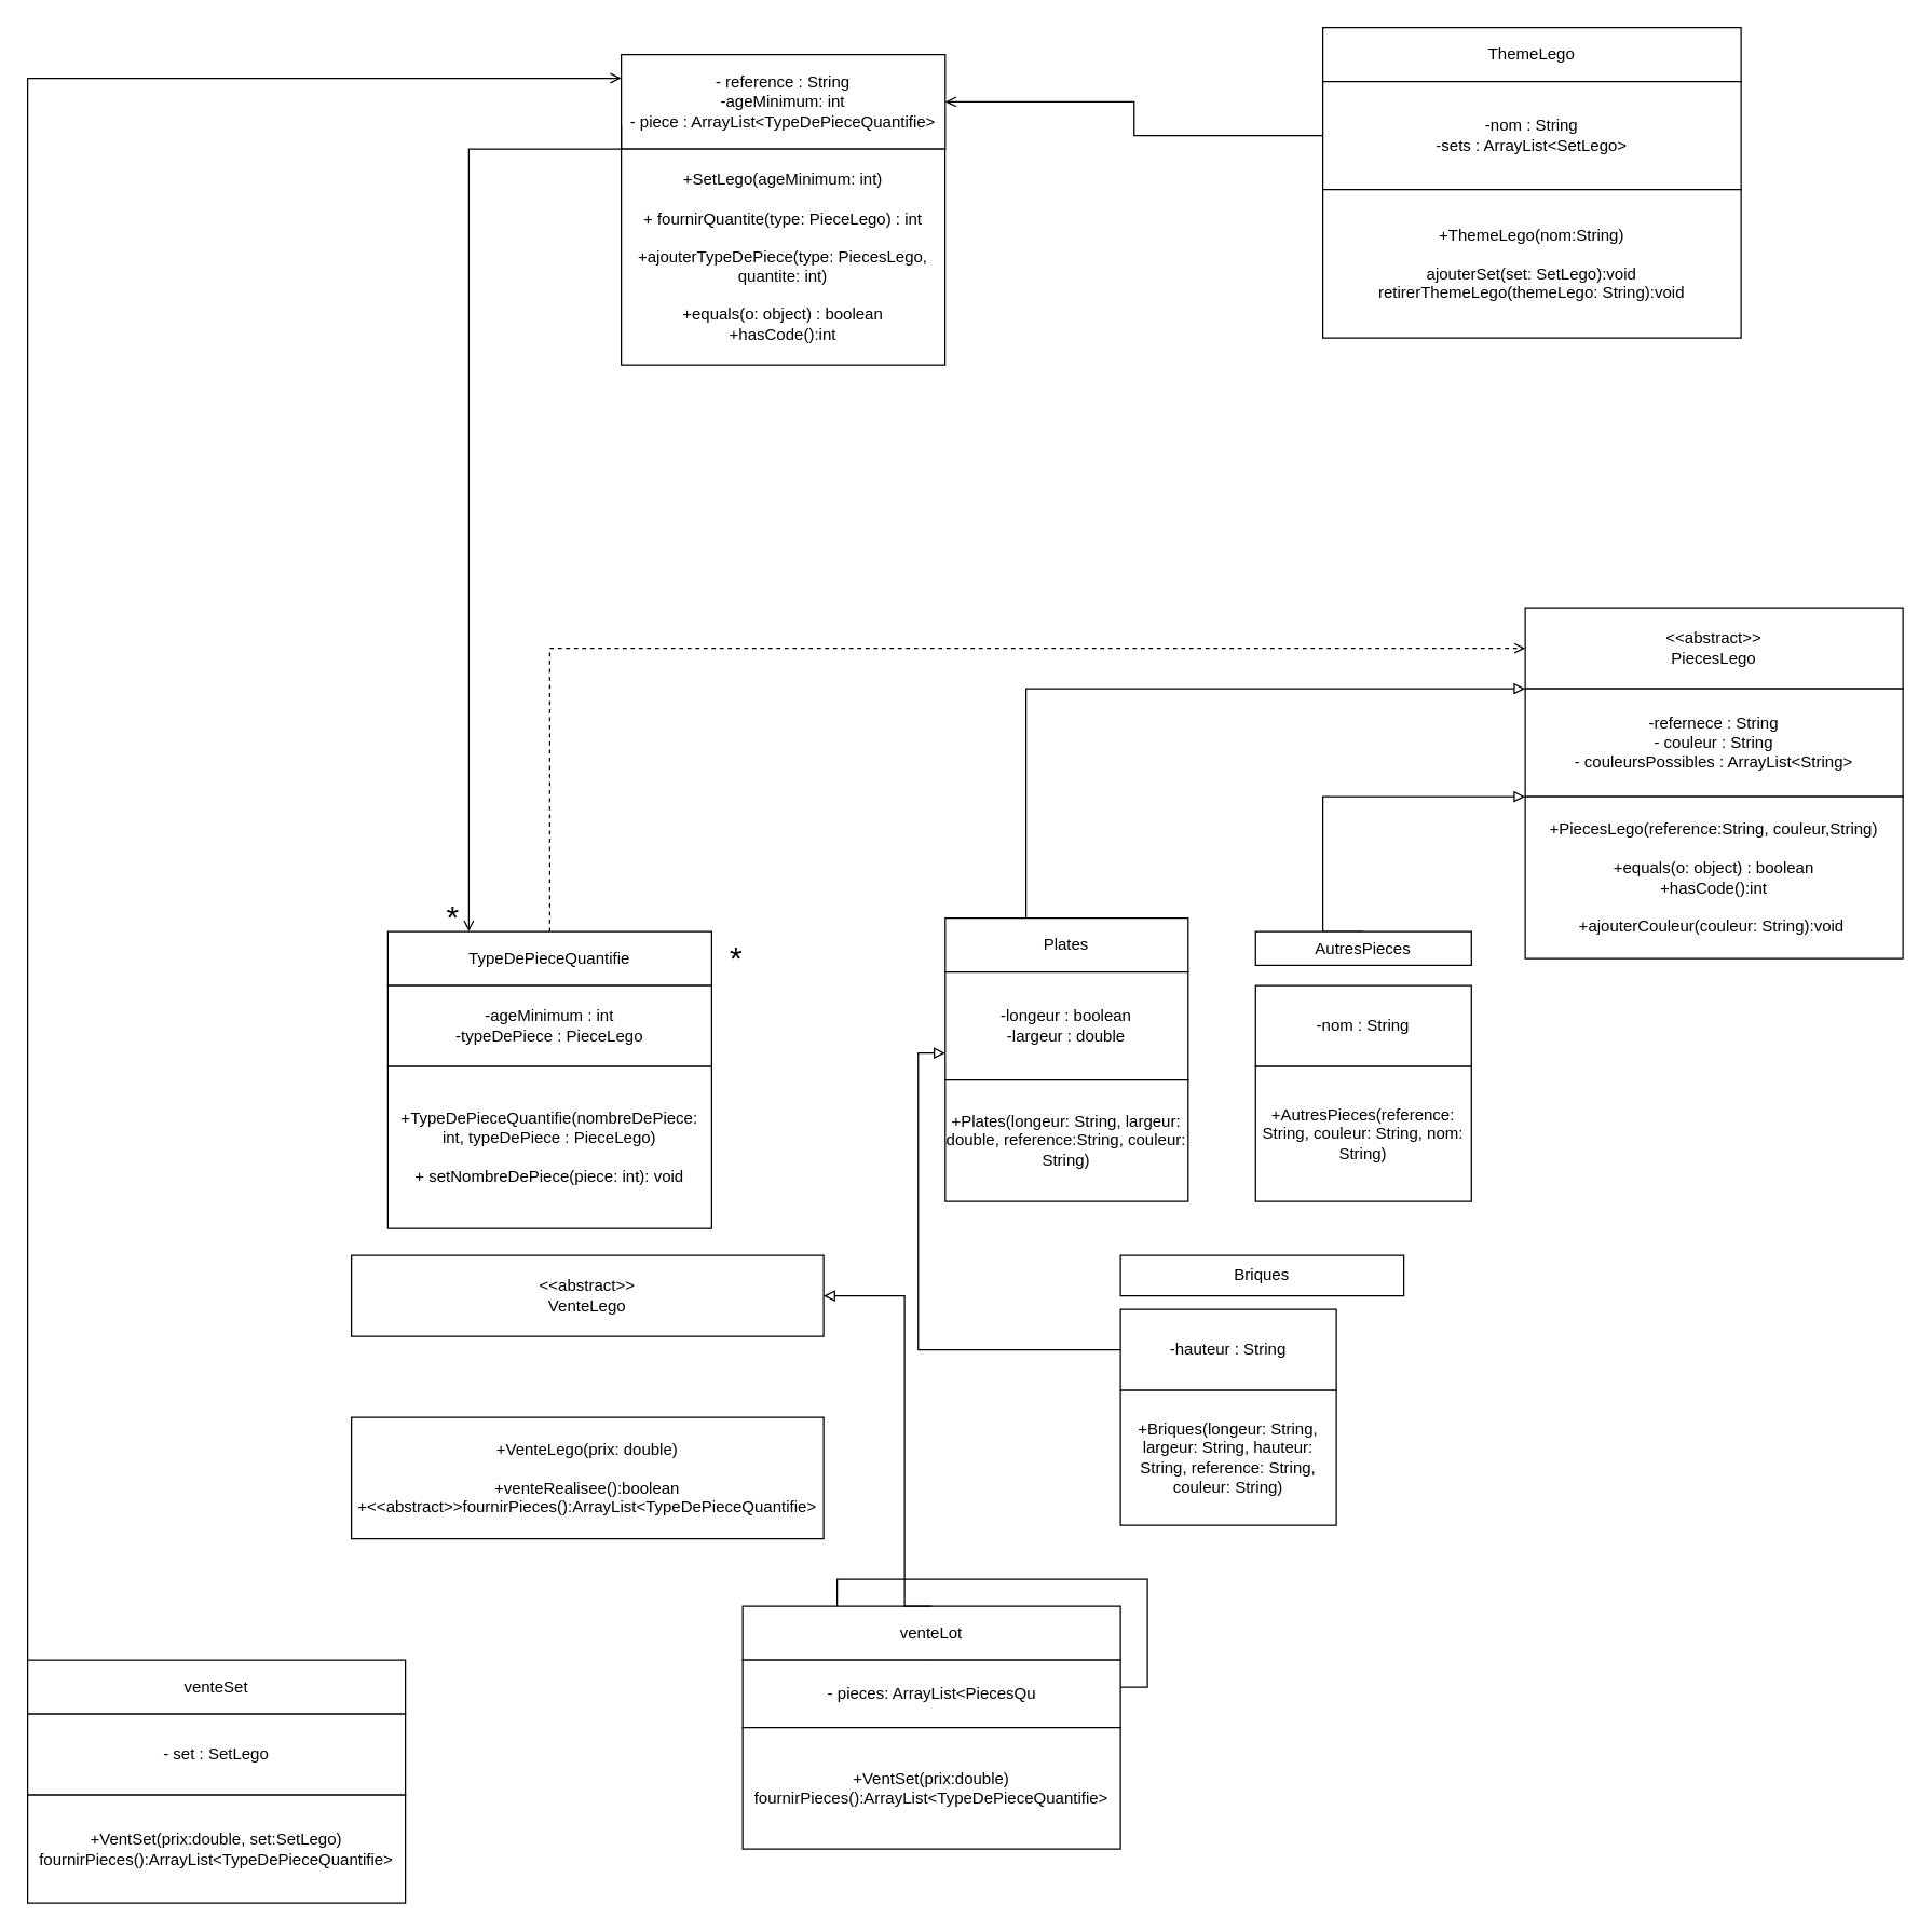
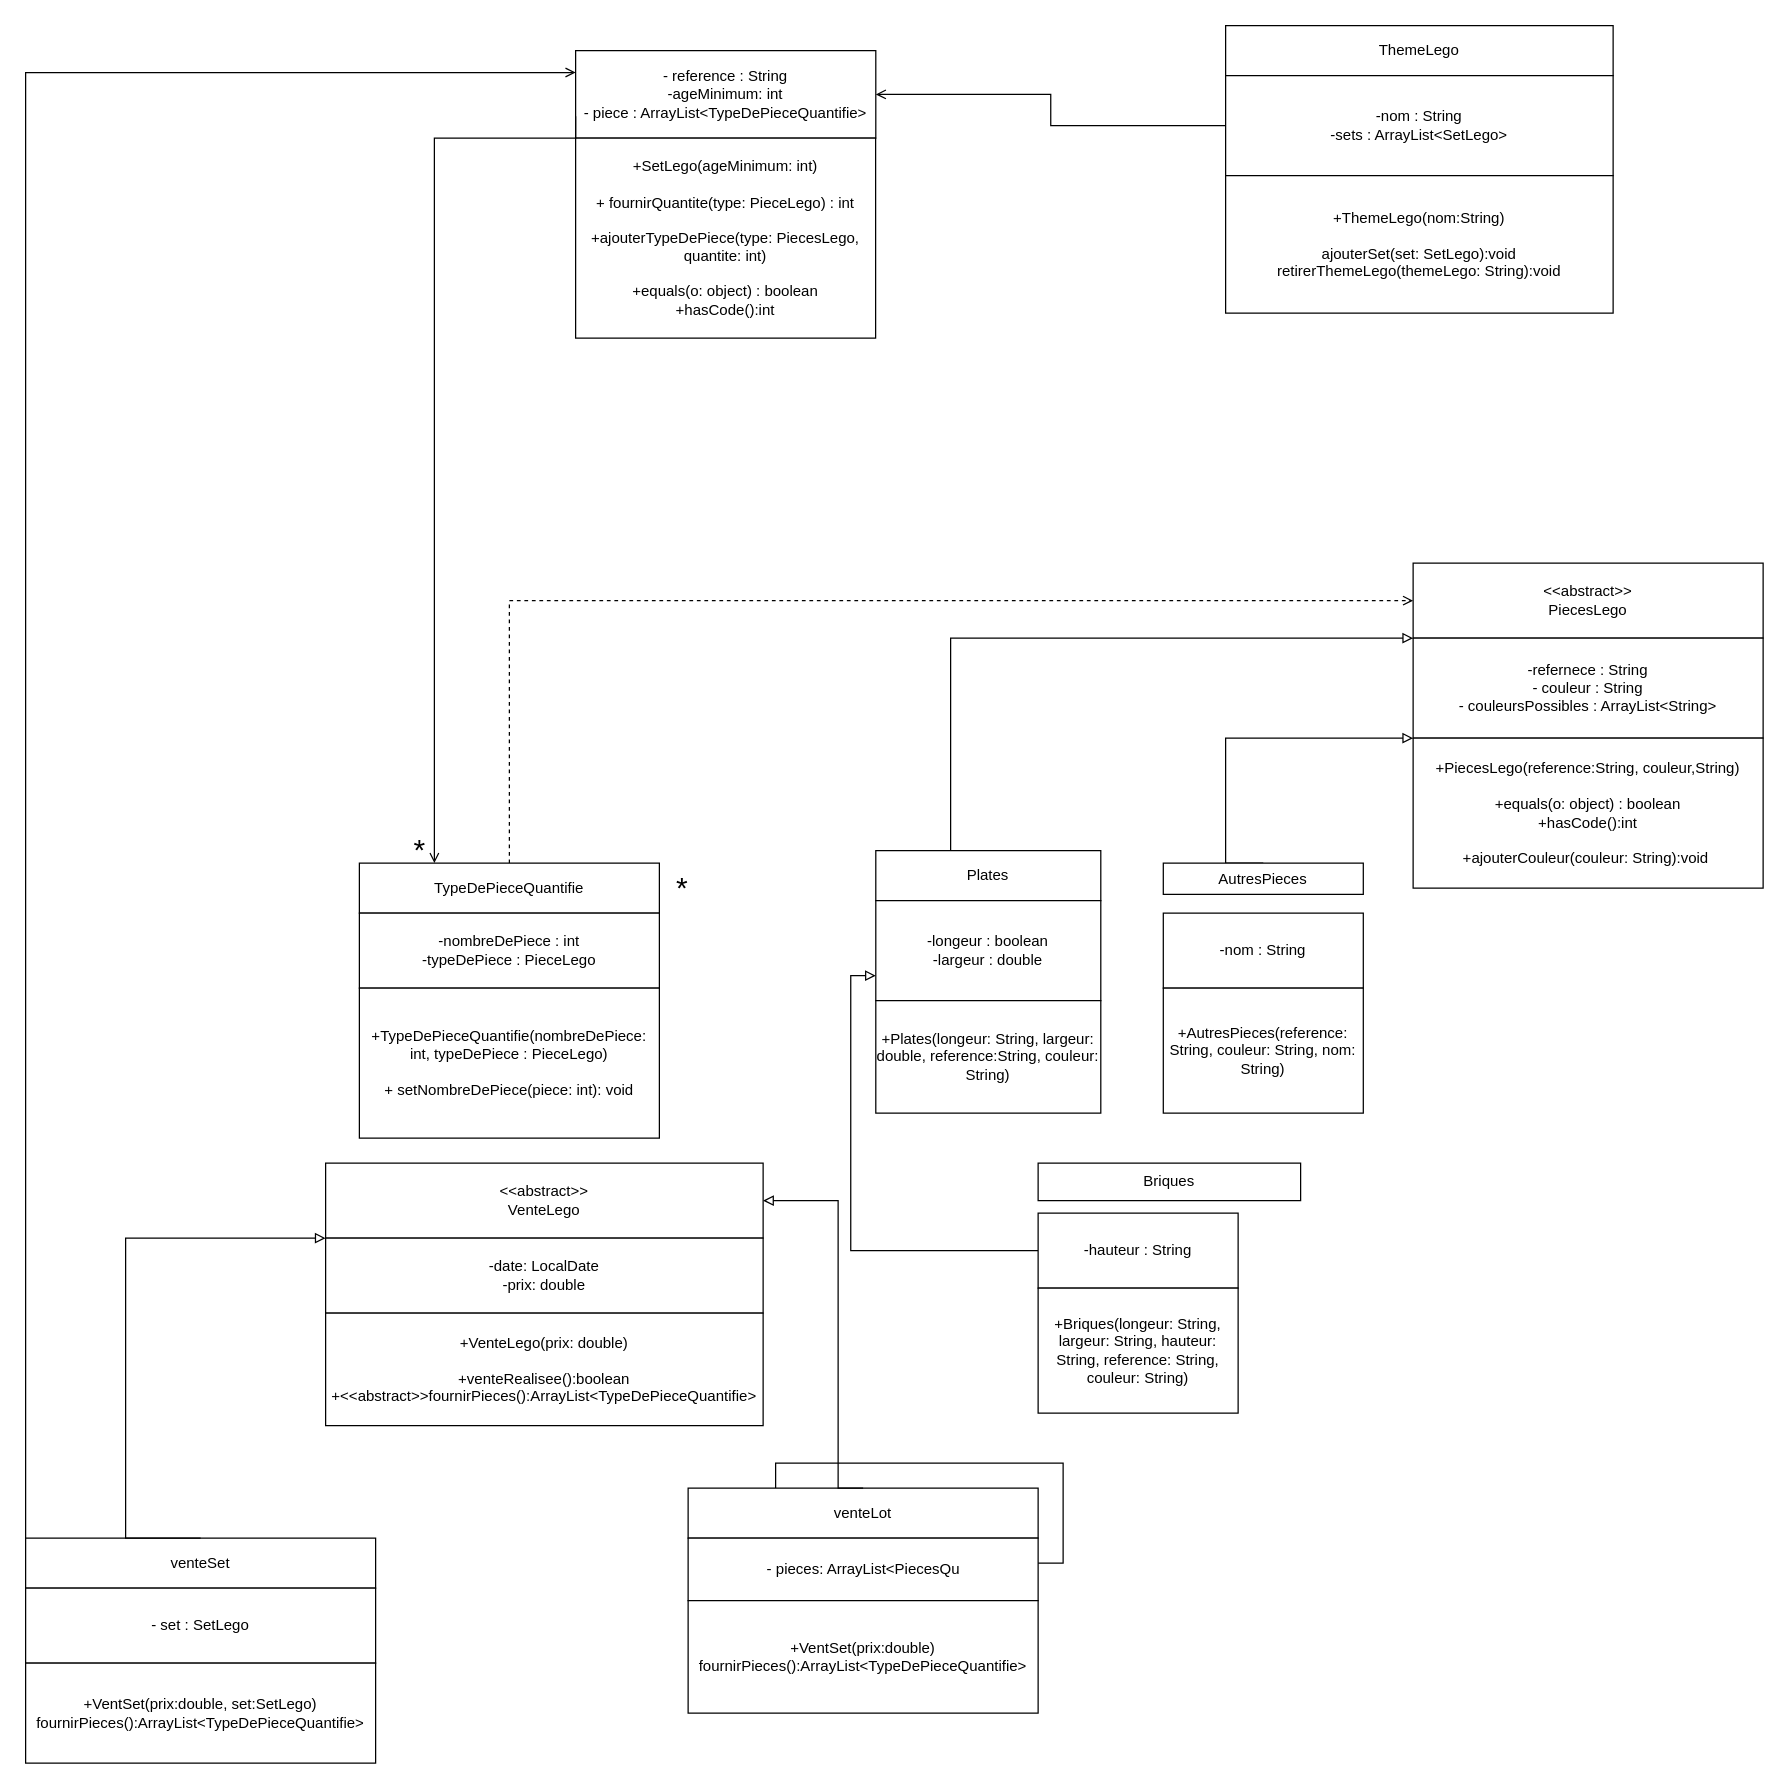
  <mxCell id="0" />
  <mxCell id="1" parent="0" />
  <mxCell id="2" value="&amp;lt;&amp;lt;abstract&amp;gt;&amp;gt;&lt;br&gt;PiecesLego" style="whiteSpace=wrap;html=1;" parent="1" vertex="1"><mxGeometry x="1130" y="450" width="280" height="60" as="geometry" /></mxCell>
  <mxCell id="3" value="-refernece : String&lt;br&gt;- couleur : String&lt;br&gt;- couleursPossibles : ArrayList&amp;lt;String&amp;gt;" style="whiteSpace=wrap;html=1;" parent="1" vertex="1"><mxGeometry x="1130" y="510" width="280" height="80" as="geometry" /></mxCell>
  <mxCell id="4" value="+PiecesLego(reference:String, couleur,String)&lt;br&gt;&lt;br&gt;+equals(o: object) : boolean&lt;br&gt;+hasCode():int&lt;br&gt;&lt;br&gt;+ajouterCouleur(couleur: String):void&amp;nbsp;" style="whiteSpace=wrap;html=1;" parent="1" vertex="1"><mxGeometry x="1130" y="590" width="280" height="120" as="geometry" /></mxCell>
  <mxCell id="5" style="edgeStyle=orthogonalEdgeStyle;rounded=0;orthogonalLoop=1;jettySize=auto;html=1;exitX=0.5;exitY=0;exitDx=0;exitDy=0;entryX=0;entryY=0;entryDx=0;entryDy=0;endArrow=block;endFill=0;" parent="1" source="6" target="3" edge="1"><mxGeometry relative="1" as="geometry"><Array as="points"><mxPoint x="760" y="510" /></Array></mxGeometry></mxCell>
  <mxCell id="6" value="Plates" style="whiteSpace=wrap;html=1;" parent="1" vertex="1"><mxGeometry x="700.14" y="680" width="180" height="40" as="geometry" /></mxCell>
  <mxCell id="7" value="-longeur : boolean&lt;br&gt;-largeur : double" style="whiteSpace=wrap;html=1;" parent="1" vertex="1"><mxGeometry x="700.14" y="720" width="180" height="80" as="geometry" /></mxCell>
  <mxCell id="8" value="+Plates(longeur: String, largeur: double, reference:String, couleur: String)" style="whiteSpace=wrap;html=1;" parent="1" vertex="1"><mxGeometry x="700.14" y="800" width="180" height="90" as="geometry" /></mxCell>
  <mxCell id="9" value="Briques" style="whiteSpace=wrap;html=1;" parent="1" vertex="1"><mxGeometry x="830" y="930" width="210" height="30" as="geometry" /></mxCell>
  <mxCell id="10" style="edgeStyle=orthogonalEdgeStyle;rounded=0;orthogonalLoop=1;jettySize=auto;html=1;exitX=0;exitY=0.5;exitDx=0;exitDy=0;entryX=0;entryY=0.75;entryDx=0;entryDy=0;endArrow=block;endFill=0;" parent="1" source="11" target="7" edge="1"><mxGeometry relative="1" as="geometry" /></mxCell>
  <mxCell id="11" value="-hauteur : String" style="whiteSpace=wrap;html=1;" parent="1" vertex="1"><mxGeometry x="830" y="970" width="160" height="60" as="geometry" /></mxCell>
  <mxCell id="12" value="+Briques(longeur: String, largeur: String, hauteur: String, reference: String, couleur: String)" style="whiteSpace=wrap;html=1;" parent="1" vertex="1"><mxGeometry x="830" y="1030" width="160" height="100" as="geometry" /></mxCell>
  <mxCell id="13" style="edgeStyle=orthogonalEdgeStyle;rounded=0;orthogonalLoop=1;jettySize=auto;html=1;exitX=0.5;exitY=0;exitDx=0;exitDy=0;entryX=0;entryY=0;entryDx=0;entryDy=0;endArrow=block;endFill=0;" parent="1" source="14" target="4" edge="1"><mxGeometry relative="1" as="geometry"><Array as="points"><mxPoint x="980" y="590" /></Array></mxGeometry></mxCell>
  <mxCell id="14" value="AutresPieces" style="whiteSpace=wrap;html=1;" parent="1" vertex="1"><mxGeometry x="930.14" y="690" width="160" height="25" as="geometry" /></mxCell>
  <mxCell id="15" value="-nom : String" style="whiteSpace=wrap;html=1;" parent="1" vertex="1"><mxGeometry x="930.14" y="730" width="160" height="60" as="geometry" /></mxCell>
  <mxCell id="16" style="edgeStyle=orthogonalEdgeStyle;rounded=0;orthogonalLoop=1;jettySize=auto;html=1;exitX=0.5;exitY=1;exitDx=0;exitDy=0;endArrow=block;endFill=0;" parent="1" source="14" target="14" edge="1"><mxGeometry relative="1" as="geometry" /></mxCell>
  <mxCell id="17" value="+AutresPieces(reference: String, couleur: String, nom: String)" style="whiteSpace=wrap;html=1;" parent="1" vertex="1"><mxGeometry x="930.14" y="790" width="160" height="100" as="geometry" /></mxCell>
  <mxCell id="18" value="- reference : String&lt;br&gt;-ageMinimum: int&lt;br&gt;- piece : ArrayList&amp;lt;TypeDePieceQuantifie&amp;gt;" style="whiteSpace=wrap;html=1;" parent="1" vertex="1"><mxGeometry x="460" y="40" width="240.14" height="70" as="geometry" /></mxCell>
  <mxCell id="19" value="+SetLego(ageMinimum: int)&lt;br&gt;&lt;br&gt;+ fournirQuantite(type: PieceLego) : int&lt;br&gt;&lt;br&gt;+ajouterTypeDePiece(type: PiecesLego, quantite: int)&lt;br&gt;&lt;br&gt;+equals(o: object) : boolean&lt;br&gt;+hasCode():int" style="whiteSpace=wrap;html=1;" parent="1" vertex="1"><mxGeometry x="460" y="110" width="240" height="160" as="geometry" /></mxCell>
  <mxCell id="20" value="ThemeLego" style="whiteSpace=wrap;html=1;" parent="1" vertex="1"><mxGeometry x="980" y="20" width="310" height="40" as="geometry" /></mxCell>
  <mxCell id="21" style="edgeStyle=orthogonalEdgeStyle;rounded=0;orthogonalLoop=1;jettySize=auto;html=1;exitX=0;exitY=0.5;exitDx=0;exitDy=0;entryX=1;entryY=0.5;entryDx=0;entryDy=0;endArrow=open;endFill=0;" parent="1" source="22" target="18" edge="1"><mxGeometry relative="1" as="geometry" /></mxCell>
  <mxCell id="22" value="-nom : String&lt;br&gt;-sets : ArrayList&amp;lt;SetLego&amp;gt;&lt;br&gt;" style="whiteSpace=wrap;html=1;" parent="1" vertex="1"><mxGeometry x="980" y="60" width="310" height="80" as="geometry" /></mxCell>
  <mxCell id="23" value="+ThemeLego(nom:String)&lt;br&gt;&lt;br&gt;ajouterSet(set: SetLego):void&lt;br&gt;retirerThemeLego(themeLego: String):void" style="whiteSpace=wrap;html=1;" parent="1" vertex="1"><mxGeometry x="980" y="140" width="310" height="110" as="geometry" /></mxCell>
  <mxCell id="24" style="edgeStyle=orthogonalEdgeStyle;rounded=0;orthogonalLoop=1;jettySize=auto;html=1;exitX=0.5;exitY=0;exitDx=0;exitDy=0;entryX=0;entryY=0.5;entryDx=0;entryDy=0;endArrow=open;endFill=0;dashed=1;" parent="1" source="26" target="2" edge="1"><mxGeometry relative="1" as="geometry" /></mxCell>
  <mxCell id="25" style="edgeStyle=orthogonalEdgeStyle;rounded=0;orthogonalLoop=1;jettySize=auto;html=1;endArrow=open;endFill=0;exitX=0;exitY=0.75;exitDx=0;exitDy=0;entryX=0.25;entryY=0;entryDx=0;entryDy=0;" parent="1" source="18" target="26" edge="1"><mxGeometry relative="1" as="geometry"><mxPoint x="320" y="220" as="targetPoint" /><mxPoint x="360" y="580" as="sourcePoint" /><Array as="points"><mxPoint x="460" y="110" /><mxPoint x="347" y="110" /></Array></mxGeometry></mxCell>
  <mxCell id="26" value="TypeDePieceQuantifie" style="whiteSpace=wrap;html=1;" parent="1" vertex="1"><mxGeometry x="287" y="690" width="240" height="40" as="geometry" /></mxCell>
- <mxCell id="27" value="-ageMinimum : int&lt;br&gt;-typeDePiece : PieceLego&lt;br&gt;" style="whiteSpace=wrap;html=1;" parent="1" vertex="1"><mxGeometry x="287" y="730" width="240" height="60" as="geometry" /></mxCell>
+ <mxCell id="27" value="-nombreDePiece : int&lt;br&gt;-typeDePiece : PieceLego&lt;br&gt;" style="whiteSpace=wrap;html=1;" parent="1" vertex="1"><mxGeometry x="287" y="730" width="240" height="60" as="geometry" /></mxCell>
  <mxCell id="28" value="+TypeDePieceQuantifie(nombreDePiece: int, typeDePiece : PieceLego)&lt;br&gt;&lt;br&gt;+ setNombreDePiece(piece: int): void" style="whiteSpace=wrap;html=1;" parent="1" vertex="1"><mxGeometry x="287" y="790" width="240" height="120" as="geometry" /></mxCell>
  <mxCell id="29" value="&amp;lt;&amp;lt;abstract&amp;gt;&amp;gt;&lt;br&gt;VenteLego" style="whiteSpace=wrap;html=1;" parent="1" vertex="1"><mxGeometry x="260" y="930" width="350" height="60" as="geometry" /></mxCell>
+ <mxCell id="30" value="-date: LocalDate&lt;br&gt;-prix: double&lt;br&gt;" style="whiteSpace=wrap;html=1;" parent="1" vertex="1"><mxGeometry x="260" y="990" width="350" height="60" as="geometry" /></mxCell>
  <mxCell id="31" style="edgeStyle=orthogonalEdgeStyle;rounded=0;orthogonalLoop=1;jettySize=auto;html=1;exitX=0;exitY=0;exitDx=0;exitDy=0;endArrow=open;endFill=0;entryX=0;entryY=0.25;entryDx=0;entryDy=0;" parent="1" source="32" target="18" edge="1"><mxGeometry relative="1" as="geometry"><mxPoint x="130" y="600" as="targetPoint" /></mxGeometry></mxCell>
  <mxCell id="32" value="venteSet" style="whiteSpace=wrap;html=1;" parent="1" vertex="1"><mxGeometry x="20" y="1230" width="280" height="40" as="geometry" /></mxCell>
  <mxCell id="33" style="edgeStyle=orthogonalEdgeStyle;rounded=0;orthogonalLoop=1;jettySize=auto;html=1;exitX=0.25;exitY=0;exitDx=0;exitDy=0;fontSize=24;endArrow=open;endFill=0;" parent="1" source="34" target="39" edge="1"><mxGeometry relative="1" as="geometry" /></mxCell>
  <mxCell id="34" value="venteLot" style="whiteSpace=wrap;html=1;" parent="1" vertex="1"><mxGeometry x="550" y="1190" width="280" height="40" as="geometry" /></mxCell>
  <mxCell id="35" value="+VenteLego(prix: double)&lt;br&gt;&lt;br&gt;+venteRealisee():boolean&lt;br&gt;+&amp;lt;&amp;lt;abstract&amp;gt;&amp;gt;fournirPieces():ArrayList&amp;lt;TypeDePieceQuantifie&amp;gt;" style="whiteSpace=wrap;html=1;" parent="1" vertex="1"><mxGeometry x="260" y="1050" width="350" height="90" as="geometry" /></mxCell>
+ <mxCell id="36" style="edgeStyle=orthogonalEdgeStyle;rounded=0;orthogonalLoop=1;jettySize=auto;html=1;exitX=0.5;exitY=0;exitDx=0;exitDy=0;entryX=0;entryY=0;entryDx=0;entryDy=0;endArrow=block;endFill=0;" parent="1" source="32" target="30" edge="1"><mxGeometry relative="1" as="geometry"><mxPoint x="189.86" y="1180" as="sourcePoint" /><mxPoint x="60" y="960" as="targetPoint" /><Array as="points"><mxPoint x="100" y="990" /></Array></mxGeometry></mxCell>
  <mxCell id="37" style="edgeStyle=orthogonalEdgeStyle;rounded=0;orthogonalLoop=1;jettySize=auto;html=1;exitX=0.5;exitY=0;exitDx=0;exitDy=0;entryX=1;entryY=0.5;entryDx=0;entryDy=0;endArrow=block;endFill=0;" parent="1" source="34" target="29" edge="1"><mxGeometry relative="1" as="geometry"><mxPoint x="550" y="1200" as="sourcePoint" /><mxPoint x="710" y="960" as="targetPoint" /><Array as="points"><mxPoint x="670" y="1190" /><mxPoint x="670" y="960" /></Array></mxGeometry></mxCell>
  <mxCell id="38" value="- set : SetLego" style="whiteSpace=wrap;html=1;" parent="1" vertex="1"><mxGeometry x="20" y="1270" width="280" height="60" as="geometry" /></mxCell>
  <mxCell id="39" value="- pieces: ArrayList&amp;lt;PiecesQu" style="html=1;" parent="1" vertex="1"><mxGeometry x="550" y="1230" width="280" height="50" as="geometry" /></mxCell>
  <mxCell id="40" value="+VentSet(prix:double, set:SetLego)&lt;br&gt;fournirPieces():ArrayList&amp;lt;TypeDePieceQuantifie&amp;gt;" style="whiteSpace=wrap;html=1;" parent="1" vertex="1"><mxGeometry x="20" y="1330" width="280" height="80" as="geometry" /></mxCell>
  <mxCell id="41" value="+VentSet(prix:double)&lt;br&gt;fournirPieces():ArrayList&amp;lt;TypeDePieceQuantifie&amp;gt;" style="whiteSpace=wrap;html=1;" parent="1" vertex="1"><mxGeometry x="550" y="1280" width="280" height="90" as="geometry" /></mxCell>
  <mxCell id="42" value="*" style="text;html=1;align=center;verticalAlign=middle;resizable=0;points=[];autosize=1;strokeColor=none;fillColor=none;fontSize=24;" parent="1" vertex="1"><mxGeometry x="320" y="660" width="30" height="40" as="geometry" /></mxCell>
  <mxCell id="43" value="*" style="text;html=1;align=center;verticalAlign=middle;resizable=0;points=[];autosize=1;strokeColor=none;fillColor=none;fontSize=24;" parent="1" vertex="1"><mxGeometry x="530" y="690" width="30" height="40" as="geometry" /></mxCell>
